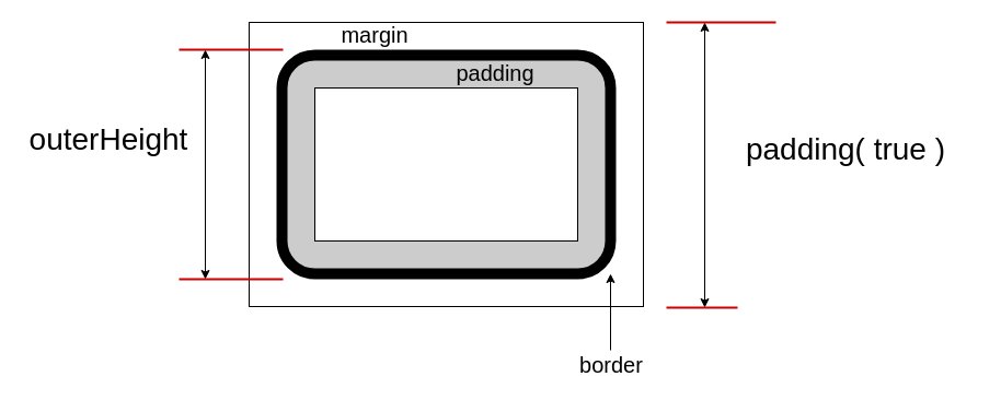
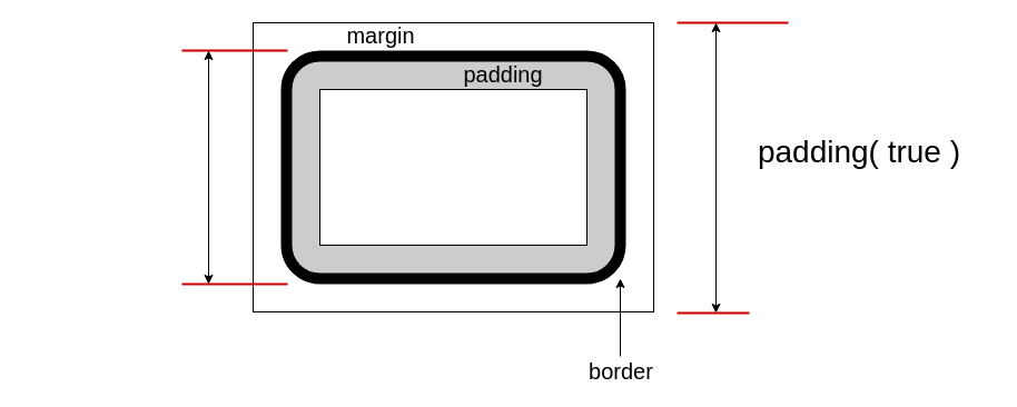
  <mxCell id="0" />
  <mxCell id="1" parent="0" />
  <mxCell id="2" value="" style="rounded=0;whiteSpace=wrap;html=1;strokeWidth=1;fillColor=none;" parent="1" vertex="1"><mxGeometry x="227" y="20" width="360" height="260" as="geometry" /></mxCell>
  <mxCell id="3" value="" style="rounded=1;whiteSpace=wrap;html=1;strokeWidth=10;fillColor=#CCCCCC;" parent="1" vertex="1"><mxGeometry x="257" y="50" width="300" height="200" as="geometry" /></mxCell>
  <mxCell id="4" value="" style="rounded=0;whiteSpace=wrap;html=1;strokeWidth=1;" parent="1" vertex="1"><mxGeometry x="287" y="80" width="240" height="140" as="geometry" /></mxCell>
  <mxCell id="5" value="" style="endArrow=classic;startArrow=classic;html=1;" parent="1" edge="1"><mxGeometry width="50" height="50" relative="1" as="geometry"><mxPoint x="643" y="70" as="sourcePoint" /><mxPoint x="643" y="70" as="targetPoint" /></mxGeometry></mxCell>
  <mxCell id="6" value="" style="endArrow=classic;startArrow=classic;html=1;" parent="1" edge="1"><mxGeometry width="50" height="50" relative="1" as="geometry"><mxPoint x="668" y="70" as="sourcePoint" /><mxPoint x="668" y="70" as="targetPoint" /></mxGeometry></mxCell>
  <mxCell id="7" value="" style="endArrow=none;html=1;strokeColor=#CC0000;strokeWidth=2;" parent="1" edge="1"><mxGeometry width="50" height="50" relative="1" as="geometry"><mxPoint x="258" y="45" as="sourcePoint" /><mxPoint x="163" y="45" as="targetPoint" /></mxGeometry></mxCell>
  <mxCell id="8" value="" style="endArrow=none;html=1;strokeColor=#CC0000;strokeWidth=2;" parent="1" edge="1"><mxGeometry width="50" height="50" relative="1" as="geometry"><mxPoint x="163" y="255" as="sourcePoint" /><mxPoint x="258" y="255" as="targetPoint" /></mxGeometry></mxCell>
  <mxCell id="9" value="" style="endArrow=classic;startArrow=classic;html=1;strokeColor=#000000;" parent="1" edge="1"><mxGeometry width="50" height="50" relative="1" as="geometry"><mxPoint x="187" y="255" as="sourcePoint" /><mxPoint x="187" y="45" as="targetPoint" /></mxGeometry></mxCell>
- <mxCell id="10" value="outerHeight&lt;br style=&quot;font-size: 28px&quot;&gt;" style="text;html=1;strokeColor=none;fillColor=none;align=center;verticalAlign=middle;whiteSpace=wrap;rounded=0;fontSize=28;" parent="1" vertex="1"><mxGeometry x="20" y="109" width="158" height="36" as="geometry" /></mxCell>
  <mxCell id="11" value="margin&lt;br style=&quot;font-size: 20px;&quot;&gt;" style="text;html=1;strokeColor=none;fillColor=none;align=center;verticalAlign=middle;whiteSpace=wrap;rounded=0;fontSize=20;" parent="1" vertex="1"><mxGeometry x="322" y="22" width="40" height="18" as="geometry" /></mxCell>
  <mxCell id="12" value="padding&lt;br style=&quot;font-size: 20px;&quot;&gt;" style="text;html=1;strokeColor=none;fillColor=none;align=center;verticalAlign=middle;whiteSpace=wrap;rounded=0;fontSize=20;" parent="1" vertex="1"><mxGeometry x="432" y="57" width="40" height="18" as="geometry" /></mxCell>
  <mxCell id="13" value="" style="endArrow=classic;html=1;fontSize=24;strokeColor=#000000;" parent="1" edge="1"><mxGeometry width="50" height="50" relative="1" as="geometry"><mxPoint x="557" y="320" as="sourcePoint" /><mxPoint x="557" y="250" as="targetPoint" /></mxGeometry></mxCell>
  <mxCell id="14" value="border&lt;br style=&quot;font-size: 20px;&quot;&gt;" style="text;html=1;strokeColor=none;fillColor=none;align=center;verticalAlign=middle;whiteSpace=wrap;rounded=0;fontSize=20;" parent="1" vertex="1"><mxGeometry x="528" y="322" width="60" height="22" as="geometry" /></mxCell>
  <mxCell id="15" value="" style="endArrow=classic;startArrow=classic;html=1;" parent="1" edge="1"><mxGeometry width="50" height="50" relative="1" as="geometry"><mxPoint x="653" y="96" as="sourcePoint" /><mxPoint x="653" y="96" as="targetPoint" /></mxGeometry></mxCell>
  <mxCell id="16" value="" style="endArrow=classic;startArrow=classic;html=1;" parent="1" edge="1"><mxGeometry width="50" height="50" relative="1" as="geometry"><mxPoint x="678" y="96" as="sourcePoint" /><mxPoint x="678" y="96" as="targetPoint" /></mxGeometry></mxCell>
  <mxCell id="17" value="" style="endArrow=none;html=1;strokeColor=#CC0000;strokeWidth=2;" parent="1" edge="1"><mxGeometry width="50" height="50" relative="1" as="geometry"><mxPoint x="608" y="20" as="sourcePoint" /><mxPoint x="708" y="20" as="targetPoint" /></mxGeometry></mxCell>
  <mxCell id="18" value="" style="endArrow=none;html=1;strokeColor=#CC0000;strokeWidth=2;" parent="1" edge="1"><mxGeometry width="50" height="50" relative="1" as="geometry"><mxPoint x="608" y="281" as="sourcePoint" /><mxPoint x="673" y="281" as="targetPoint" /></mxGeometry></mxCell>
  <mxCell id="19" value="" style="endArrow=classic;startArrow=classic;html=1;strokeColor=#000000;" parent="1" edge="1"><mxGeometry width="50" height="50" relative="1" as="geometry"><mxPoint x="643" y="281" as="sourcePoint" /><mxPoint x="643" y="20" as="targetPoint" /></mxGeometry></mxCell>
  <mxCell id="20" value="padding( true )&lt;br style=&quot;font-size: 28px&quot;&gt;" style="text;html=1;strokeColor=none;fillColor=none;align=center;verticalAlign=middle;whiteSpace=wrap;rounded=0;fontSize=28;" parent="1" vertex="1"><mxGeometry x="652" y="118" width="240" height="36" as="geometry" /></mxCell>
